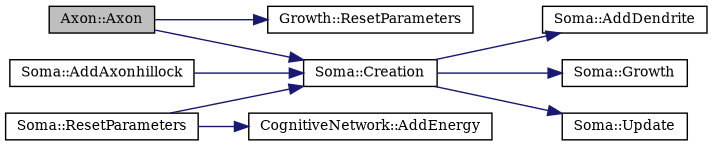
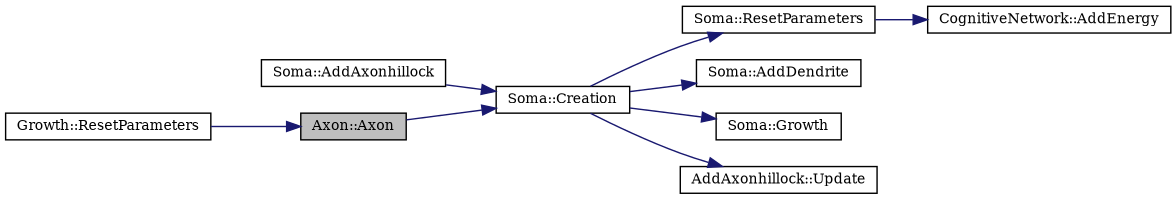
  digraph {
    fontname="DejaVu Serif"
    rankdir=LR
    node [color=black fillcolor=white fontname="DejaVu Serif" fontsize=10 shape=record style=filled]
    edge [color=midnightblue fontname="DejaVu Serif" fontsize=10 labelfontname=Helvetica labelfontsize=10 style=solid]
    n1 [fillcolor=grey75 fontcolor=black height=0.2 label="Axon::Axon" width=0.4]
    n2 [height=0.2 label="Soma::Creation" width=0.4]
    n3 [height=0.2 label="Growth::ResetParameters" width=0.4]
    n4 [height=0.2 label="Soma::ResetParameters" width=0.4]
    n5 [height=0.2 label="Soma::AddDendrite" width=0.4]
    n6 [height=0.2 label="Soma::Growth" width=0.4]
-   n7 [height=0.2 label="Soma::Update" width=0.4]
+   n7 [height=0.2 label="AddAxonhillock::Update" width=0.4]
    n8 [height=0.2 label="CognitiveNetwork::AddEnergy" width=0.4]
    n9 [height=0.2 label="Soma::AddAxonhillock" width=0.4]
    n1 -> n2
-   n1 -> n3
-   n4 -> n2
+   n3 -> n1
+   n2 -> n4
    n2 -> n5
    n2 -> n6
    n2 -> n7
    n4 -> n8
    n9 -> n2
  }
